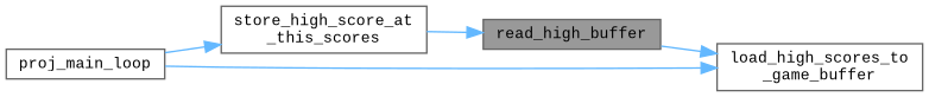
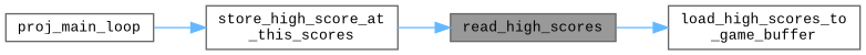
  digraph {
    fontname="Liberation Mono"
    rankdir=RL
    node [color=grey40 fillcolor=white fontname="Liberation Mono" fontsize=10 shape=box style=filled]
    edge [color=steelblue1 dir=back fontname="Liberation Mono" fontsize=10 labelfontname=Helvetica labelfontsize=10 style=solid]
-   n1 [color=gray40 fillcolor=grey60 fontcolor=black height=0.2 label=read_high_buffer width=0.4]
+   n1 [color=gray40 fillcolor=grey60 fontcolor=black height=0.2 label=read_high_scores width=0.4]
    n2 [height=0.2 label="store_high_score_at\l_this_scores" width=0.4]
    n3 [height=0.2 label="load_high_scores_to\l_game_buffer" width=0.4]
    n4 [height=0.2 label=proj_main_loop width=0.4]
    n1 -> n2
    n2 -> n4
    n3 -> n1
-   n3 -> n4
  }
